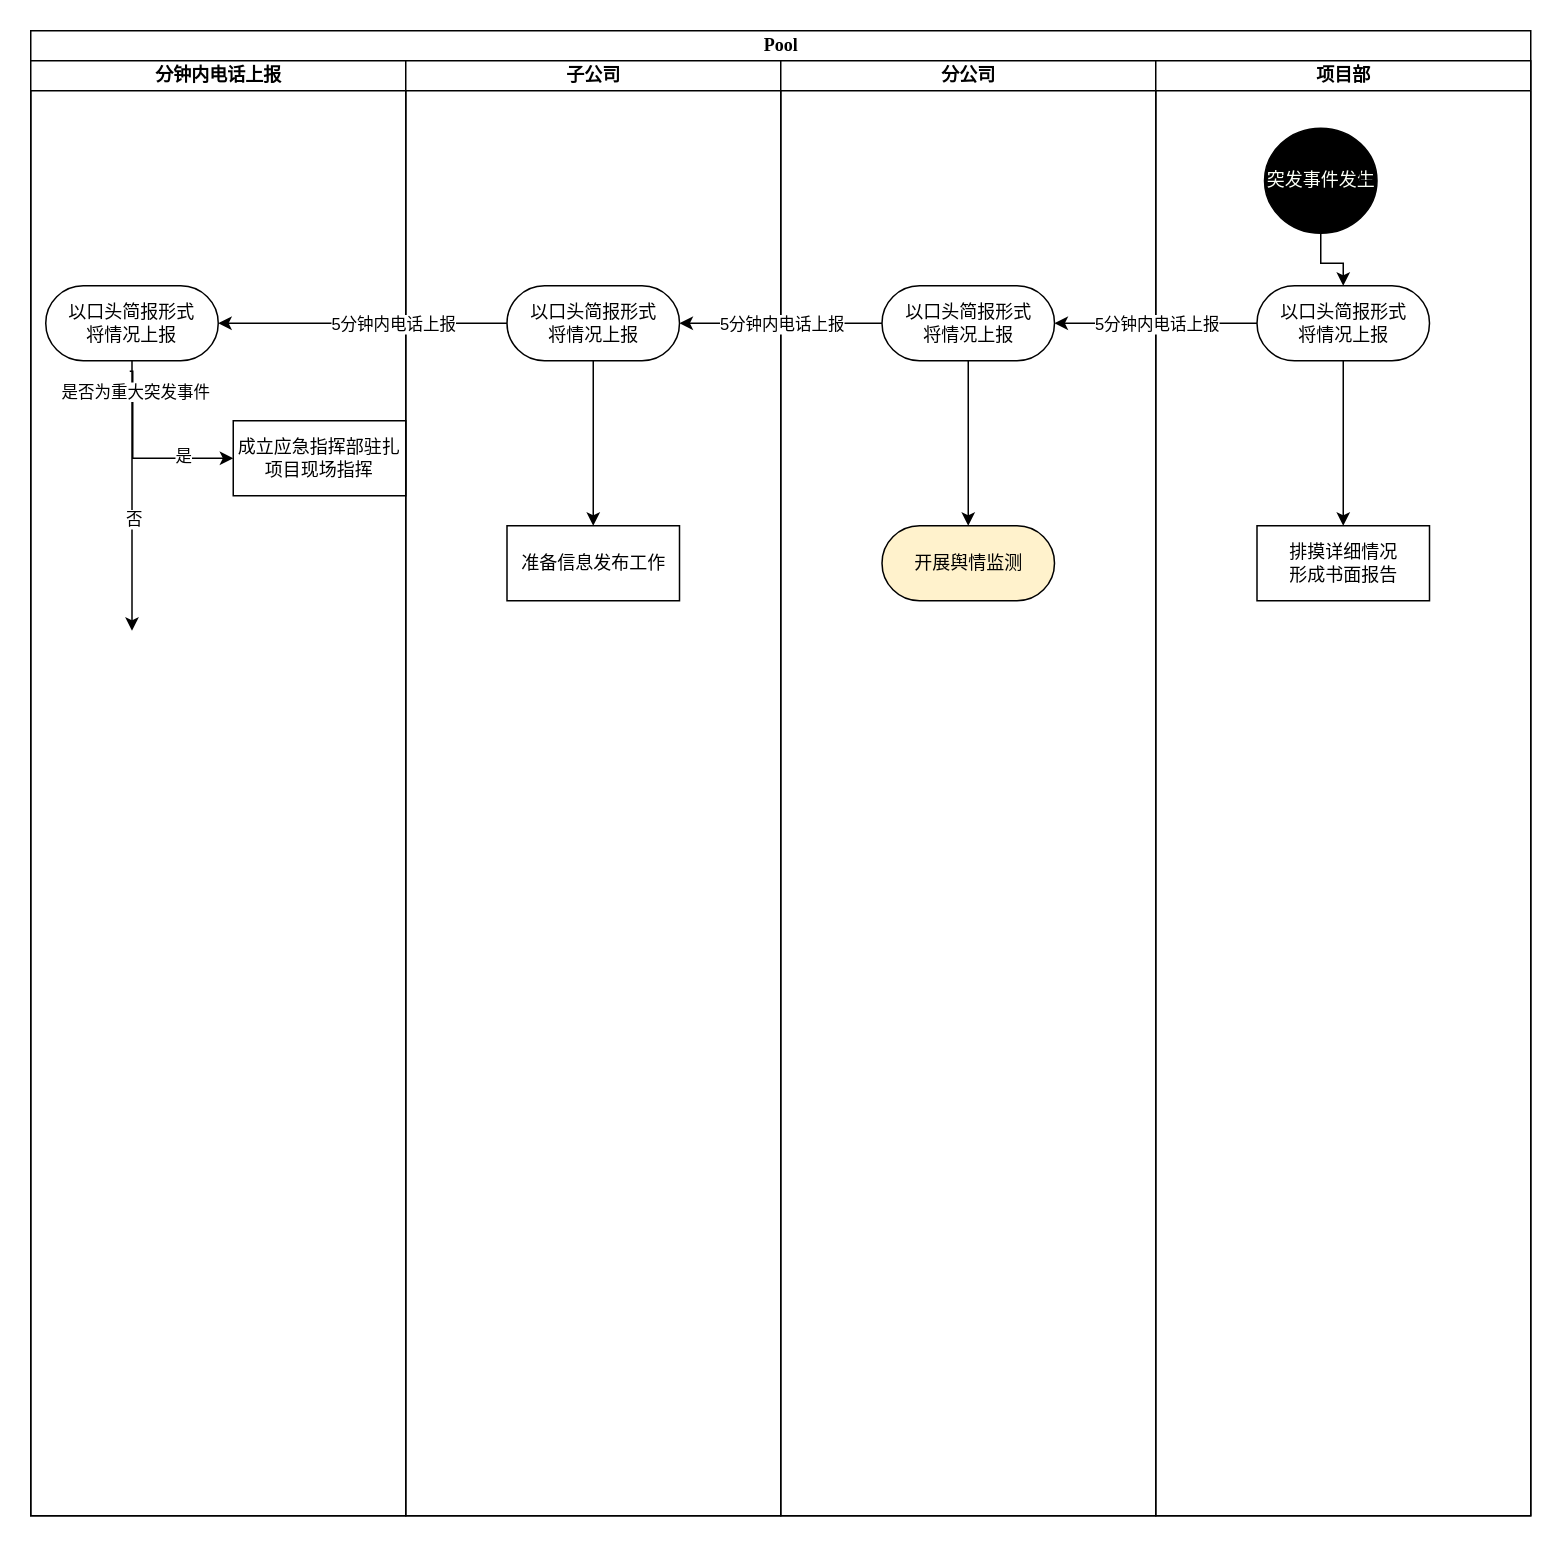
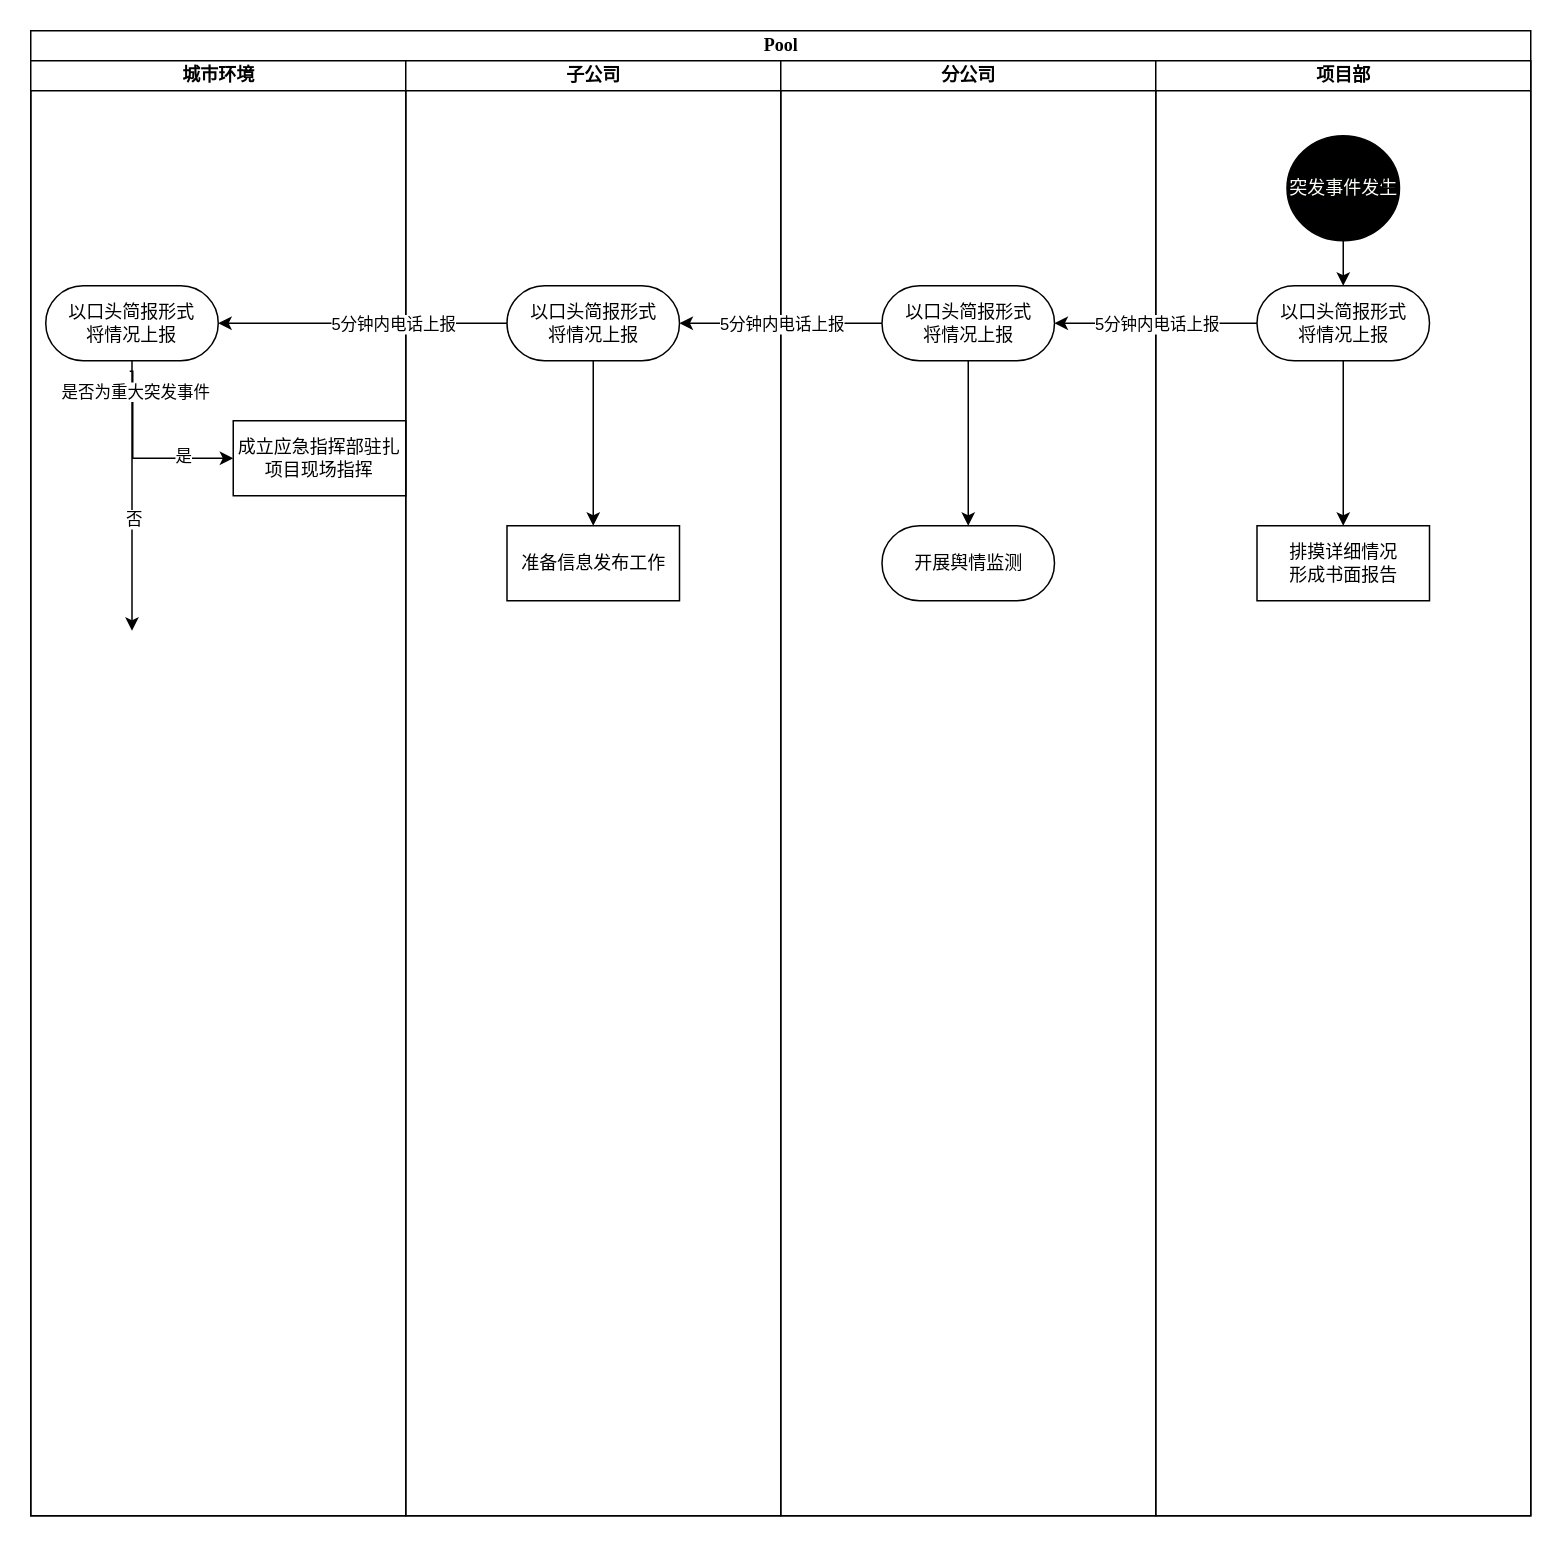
  <mxCell id="0" />
  <mxCell id="1" parent="0" />
  <mxCell id="2" value="Pool" style="swimlane;html=1;childLayout=stackLayout;startSize=20;rounded=0;shadow=0;comic=0;labelBackgroundColor=none;strokeWidth=1;fontFamily=Verdana;fontSize=12;align=center;" parent="1" vertex="1"><mxGeometry x="20" y="20" width="1000" height="990" as="geometry" /></mxCell>
- <mxCell id="3" value="分钟内电话上报" style="swimlane;html=1;startSize=20;" parent="2" vertex="1"><mxGeometry y="20" width="250" height="970" as="geometry" /></mxCell>
+ <mxCell id="3" value="城市环境" style="swimlane;html=1;startSize=20;" parent="2" vertex="1"><mxGeometry y="20" width="250" height="970" as="geometry" /></mxCell>
  <mxCell id="4" style="edgeStyle=orthogonalEdgeStyle;rounded=0;orthogonalLoop=1;jettySize=auto;html=1;entryX=0;entryY=0.5;entryDx=0;entryDy=0;exitX=0.487;exitY=1.14;exitDx=0;exitDy=0;exitPerimeter=0;" edge="1" parent="3" source="9" target="10"><mxGeometry relative="1" as="geometry"><Array as="points"><mxPoint x="68" y="207" /><mxPoint x="68" y="265" /></Array></mxGeometry></mxCell>
  <mxCell id="5" value="是" style="edgeLabel;html=1;align=center;verticalAlign=middle;resizable=0;points=[];" vertex="1" connectable="0" parent="4"><mxGeometry x="0.465" y="2" relative="1" as="geometry"><mxPoint as="offset" /></mxGeometry></mxCell>
  <mxCell id="6" style="edgeStyle=orthogonalEdgeStyle;rounded=0;orthogonalLoop=1;jettySize=auto;html=1;" edge="1" parent="3" source="9"><mxGeometry relative="1" as="geometry"><mxPoint x="67.5" y="380" as="targetPoint" /></mxGeometry></mxCell>
  <mxCell id="7" value="是否为重大突发事件" style="edgeLabel;html=1;align=center;verticalAlign=middle;resizable=0;points=[];" vertex="1" connectable="0" parent="6"><mxGeometry x="-0.778" y="2" relative="1" as="geometry"><mxPoint as="offset" /></mxGeometry></mxCell>
  <mxCell id="8" value="否" style="edgeLabel;html=1;align=center;verticalAlign=middle;resizable=0;points=[];" vertex="1" connectable="0" parent="6"><mxGeometry x="0.18" y="1" relative="1" as="geometry"><mxPoint as="offset" /></mxGeometry></mxCell>
  <mxCell id="9" value="以口头简报形式&lt;br&gt;将情况上报" style="rounded=1;whiteSpace=wrap;html=1;shadow=0;comic=0;labelBackgroundColor=none;strokeWidth=1;fontFamily=Verdana;fontSize=12;align=center;arcSize=50;" vertex="1" parent="3"><mxGeometry x="10" y="150" width="115" height="50" as="geometry" /></mxCell>
  <mxCell id="10" value="成立应急指挥部驻扎项目现场指挥" style="whiteSpace=wrap;html=1;shadow=0;comic=0;labelBackgroundColor=none;strokeWidth=1;fontFamily=Verdana;fontSize=12;align=center;arcSize=50;rounded=0;" vertex="1" parent="3"><mxGeometry x="135" y="240" width="115" height="50" as="geometry" /></mxCell>
  <mxCell id="11" value="子公司" style="swimlane;html=1;startSize=20;" parent="2" vertex="1"><mxGeometry x="250" y="20" width="250" height="970" as="geometry" /></mxCell>
  <mxCell id="12" style="edgeStyle=orthogonalEdgeStyle;rounded=0;orthogonalLoop=1;jettySize=auto;html=1;" edge="1" parent="11" source="13" target="14"><mxGeometry relative="1" as="geometry" /></mxCell>
  <mxCell id="13" value="以口头简报形式&lt;br&gt;将情况上报" style="rounded=1;whiteSpace=wrap;html=1;shadow=0;comic=0;labelBackgroundColor=none;strokeWidth=1;fontFamily=Verdana;fontSize=12;align=center;arcSize=50;" vertex="1" parent="11"><mxGeometry x="67.5" y="150" width="115" height="50" as="geometry" /></mxCell>
  <mxCell id="14" value="准备信息发布工作" style="whiteSpace=wrap;html=1;shadow=0;comic=0;labelBackgroundColor=none;strokeWidth=1;fontFamily=Verdana;fontSize=12;align=center;arcSize=50;rounded=0;" vertex="1" parent="11"><mxGeometry x="67.5" y="310" width="115" height="50" as="geometry" /></mxCell>
  <mxCell id="15" value="分公司" style="swimlane;html=1;startSize=20;" parent="2" vertex="1"><mxGeometry x="500" y="20" width="250" height="970" as="geometry"><mxRectangle x="500" y="20" width="40" height="970" as="alternateBounds" /></mxGeometry></mxCell>
  <mxCell id="16" style="edgeStyle=orthogonalEdgeStyle;rounded=0;orthogonalLoop=1;jettySize=auto;html=1;entryX=0.5;entryY=0;entryDx=0;entryDy=0;" edge="1" parent="15" source="17" target="18"><mxGeometry relative="1" as="geometry" /></mxCell>
  <mxCell id="17" value="以口头简报形式&lt;br&gt;将情况上报" style="rounded=1;whiteSpace=wrap;html=1;shadow=0;comic=0;labelBackgroundColor=none;strokeWidth=1;fontFamily=Verdana;fontSize=12;align=center;arcSize=50;" vertex="1" parent="15"><mxGeometry x="67.5" y="150" width="115" height="50" as="geometry" /></mxCell>
- <mxCell id="18" value="开展舆情监测" style="rounded=1;whiteSpace=wrap;html=1;shadow=0;comic=0;labelBackgroundColor=none;strokeWidth=1;fontFamily=Verdana;fontSize=12;align=center;arcSize=50;fillColor=#fff2cc;" vertex="1" parent="15"><mxGeometry x="67.5" y="310" width="115" height="50" as="geometry" /></mxCell>
+ <mxCell id="18" value="开展舆情监测" style="rounded=1;whiteSpace=wrap;html=1;shadow=0;comic=0;labelBackgroundColor=none;strokeWidth=1;fontFamily=Verdana;fontSize=12;align=center;arcSize=50;" vertex="1" parent="15"><mxGeometry x="67.5" y="310" width="115" height="50" as="geometry" /></mxCell>
  <mxCell id="19" value="项目部" style="swimlane;html=1;startSize=20;" vertex="1" parent="2"><mxGeometry x="750" y="20" width="250" height="970" as="geometry"><mxRectangle x="500" y="20" width="40" height="970" as="alternateBounds" /></mxGeometry></mxCell>
  <mxCell id="20" style="edgeStyle=orthogonalEdgeStyle;rounded=0;orthogonalLoop=1;jettySize=auto;html=1;entryX=0.5;entryY=0;entryDx=0;entryDy=0;" edge="1" parent="19" source="21" target="24"><mxGeometry relative="1" as="geometry" /></mxCell>
- <mxCell id="21" value="&lt;font color=&quot;#fbfff7&quot;&gt;突发事件发生&lt;/font&gt;" style="ellipse;whiteSpace=wrap;html=1;rounded=0;shadow=0;comic=0;labelBackgroundColor=none;strokeWidth=1;fillColor=#000000;fontFamily=Verdana;fontSize=12;align=center;" parent="19" vertex="1"><mxGeometry x="72.5" y="45" width="75" height="70" as="geometry" /></mxCell>
+ <mxCell id="21" value="&lt;font color=&quot;#fbfff7&quot;&gt;突发事件发生&lt;/font&gt;" style="ellipse;whiteSpace=wrap;html=1;rounded=0;shadow=0;comic=0;labelBackgroundColor=none;strokeWidth=1;fillColor=#000000;fontFamily=Verdana;fontSize=12;align=center;" parent="19" vertex="1"><mxGeometry x="87.5" y="50" width="75" height="70" as="geometry" /></mxCell>
  <mxCell id="22" style="edgeStyle=orthogonalEdgeStyle;rounded=0;orthogonalLoop=1;jettySize=auto;html=1;exitX=1;exitY=0.5;exitDx=0;exitDy=0;entryX=1;entryY=0;entryDx=0;entryDy=0;" edge="1" parent="19" source="21" target="21"><mxGeometry relative="1" as="geometry" /></mxCell>
  <mxCell id="23" style="edgeStyle=orthogonalEdgeStyle;rounded=0;orthogonalLoop=1;jettySize=auto;html=1;entryX=0.5;entryY=0;entryDx=0;entryDy=0;" edge="1" parent="19" source="24" target="25"><mxGeometry relative="1" as="geometry" /></mxCell>
  <mxCell id="24" value="以口头简报形式&lt;br&gt;将情况上报" style="rounded=1;whiteSpace=wrap;html=1;shadow=0;comic=0;labelBackgroundColor=none;strokeWidth=1;fontFamily=Verdana;fontSize=12;align=center;arcSize=50;" vertex="1" parent="19"><mxGeometry x="67.5" y="150" width="115" height="50" as="geometry" /></mxCell>
  <mxCell id="25" value="排摸详细情况&lt;br&gt;形成书面报告" style="whiteSpace=wrap;html=1;shadow=0;comic=0;labelBackgroundColor=none;strokeWidth=1;fontFamily=Verdana;fontSize=12;align=center;arcSize=50;rounded=0;" vertex="1" parent="19"><mxGeometry x="67.5" y="310" width="115" height="50" as="geometry" /></mxCell>
  <mxCell id="26" style="edgeStyle=orthogonalEdgeStyle;rounded=0;orthogonalLoop=1;jettySize=auto;html=1;entryX=1;entryY=0.5;entryDx=0;entryDy=0;" edge="1" parent="2" source="24" target="17"><mxGeometry relative="1" as="geometry" /></mxCell>
  <mxCell id="27" value="5分钟内电话上报" style="edgeLabel;html=1;align=center;verticalAlign=middle;resizable=0;points=[];" vertex="1" connectable="0" parent="26"><mxGeometry x="-0.356" y="1" relative="1" as="geometry"><mxPoint x="-24" y="-1" as="offset" /></mxGeometry></mxCell>
  <mxCell id="28" style="edgeStyle=orthogonalEdgeStyle;rounded=0;orthogonalLoop=1;jettySize=auto;html=1;exitX=0;exitY=0.5;exitDx=0;exitDy=0;entryX=1;entryY=0.5;entryDx=0;entryDy=0;" edge="1" parent="2" source="17" target="13"><mxGeometry relative="1" as="geometry" /></mxCell>
  <mxCell id="29" value="5分钟内电话上报" style="edgeLabel;html=1;align=center;verticalAlign=middle;resizable=0;points=[];" vertex="1" connectable="0" parent="28"><mxGeometry x="-0.311" y="3" relative="1" as="geometry"><mxPoint x="-20" y="-3" as="offset" /></mxGeometry></mxCell>
  <mxCell id="30" style="edgeStyle=orthogonalEdgeStyle;rounded=0;orthogonalLoop=1;jettySize=auto;html=1;exitX=0;exitY=0.5;exitDx=0;exitDy=0;entryX=1;entryY=0.5;entryDx=0;entryDy=0;" edge="1" parent="2" source="13" target="9"><mxGeometry relative="1" as="geometry" /></mxCell>
  <mxCell id="31" value="5分钟内电话上报" style="edgeLabel;html=1;align=center;verticalAlign=middle;resizable=0;points=[];" vertex="1" connectable="0" parent="30"><mxGeometry x="-0.195" relative="1" as="geometry"><mxPoint x="1" as="offset" /></mxGeometry></mxCell>
